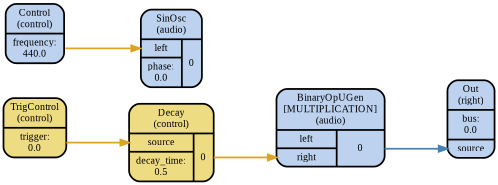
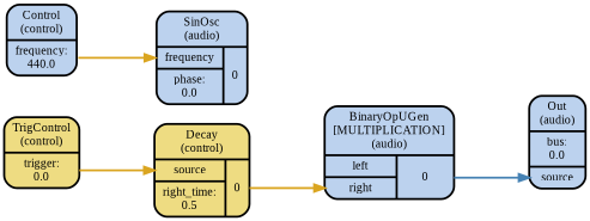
  digraph {
    color=lightslategrey
    fontname="Liberation Serif"
    penwidth=2
    rankdir=LR
    ranksep=1
    splines=spline
    style="dotted, rounded"
    node [fillcolor=lightsteelblue2 fontname="Liberation Serif" fontsize=12 penwidth=2 shape=Mrecord style="filled, rounded"]
    edge [color=goldenrod fontname="Liberation Serif" headport="f_1_0_0:w" penwidth=2 tailport="f_1_0_0:e"]
    n1 [fillcolor=lightgoldenrod2 label="<f_0> TrigControl\n(control) | { { <f_1_0_0> trigger:\n0.0 } }"]
-   n2 [fillcolor=lightgoldenrod2 label="<f_0> Decay\n(control) | { { <f_1_0_0> source | <f_1_0_1> decay_time:\n0.5 } | { <f_1_1_0> 0 } }"]
+   n2 [fillcolor=lightgoldenrod2 label="<f_0> Decay\n(control) | { { <f_1_0_0> source | <f_1_0_1> right_time:\n0.5 } | { <f_1_1_0> 0 } }"]
    n3 [label="<f_0> BinaryOpUGen\n[MULTIPLICATION]\n(audio) | { { <f_1_0_0> left | <f_1_0_1> right } | { <f_1_1_0> 0 } }"]
-   n4 [label="<f_0> Out\n(right) | { { <f_1_0_0> bus:\n0.0 | <f_1_0_1> source } }"]
+   n4 [label="<f_0> Out\n(audio) | { { <f_1_0_0> bus:\n0.0 | <f_1_0_1> source } }"]
    n5 [label="<f_0> Control\n(control) | { { <f_1_0_0> frequency:\n440.0 } }"]
-   n6 [label="<f_0> SinOsc\n(audio) | { { <f_1_0_0> left | <f_1_0_1> phase:\n0.0 } | { <f_1_1_0> 0 } }"]
+   n6 [label="<f_0> SinOsc\n(audio) | { { <f_1_0_0> frequency | <f_1_0_1> phase:\n0.0 } | { <f_1_1_0> 0 } }"]
    n1 -> n2
    n2 -> n3 [headport="f_1_0_1:w" tailport="f_1_1_0:e"]
    n3 -> n4 [color=steelblue headport="f_1_0_1:w" tailport="f_1_1_0:e"]
    n5 -> n6
  }
